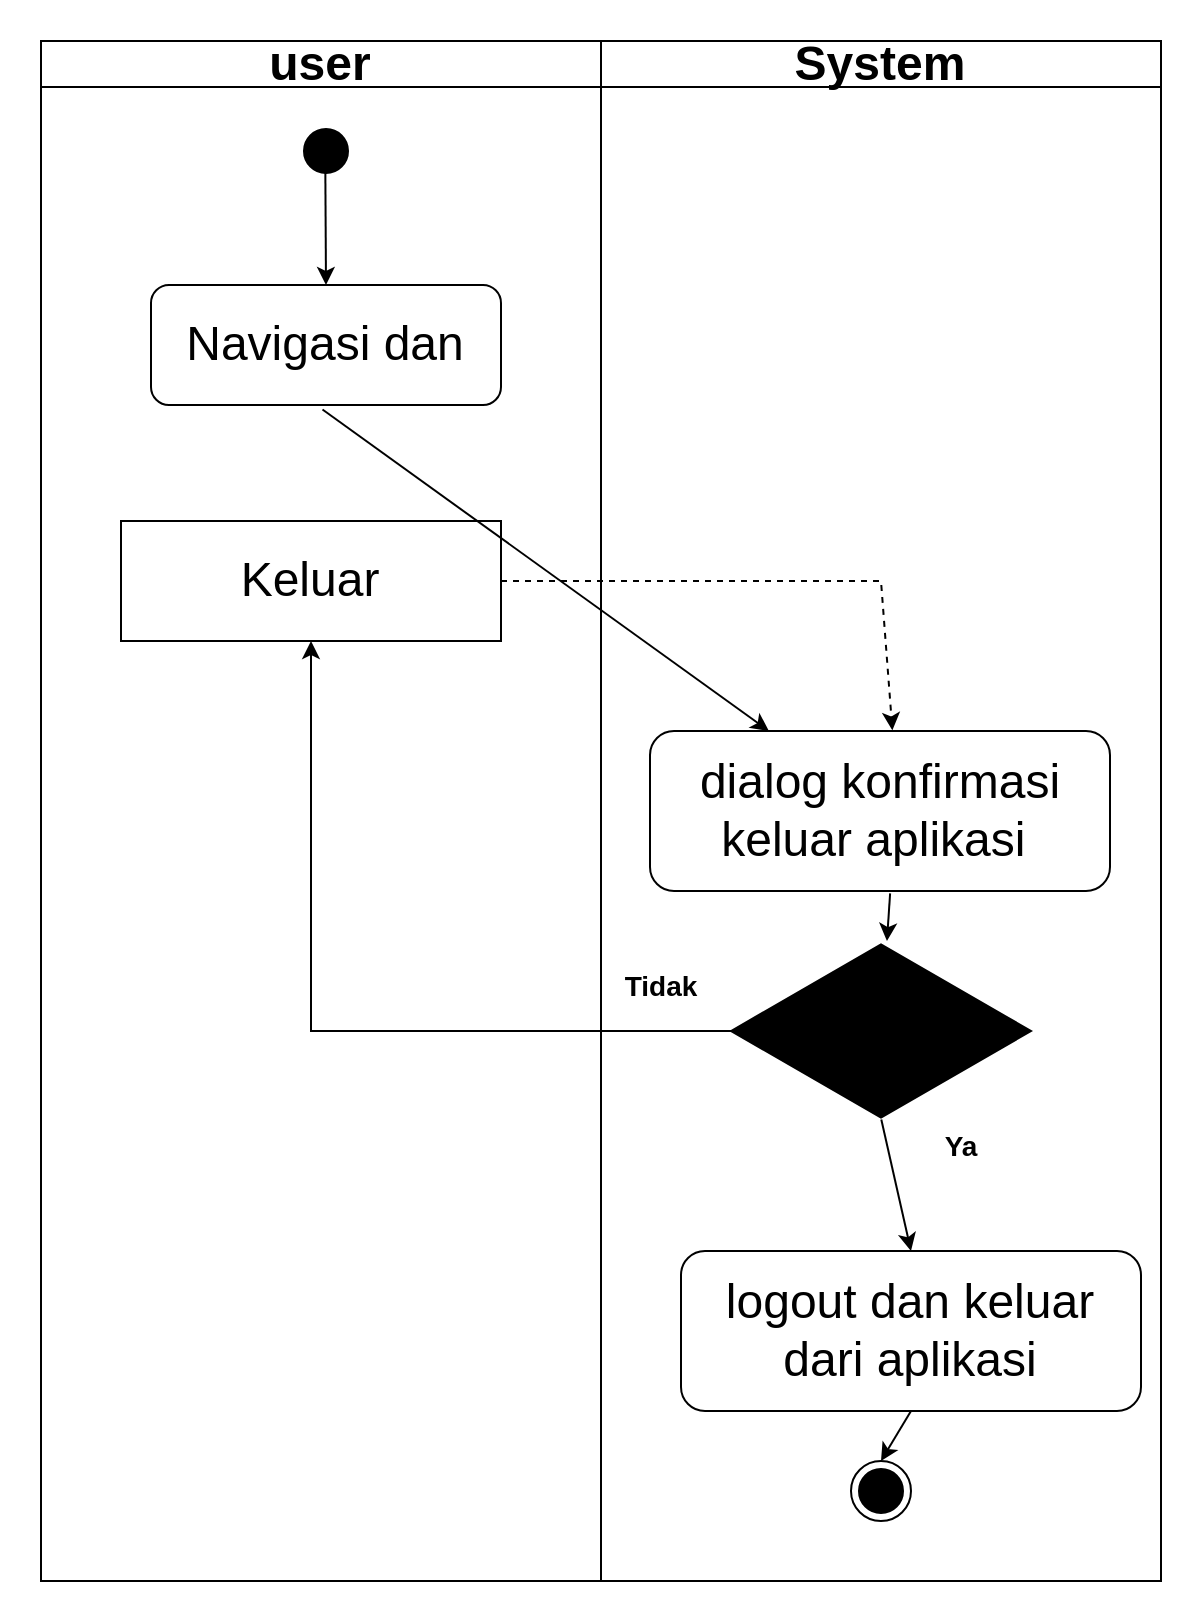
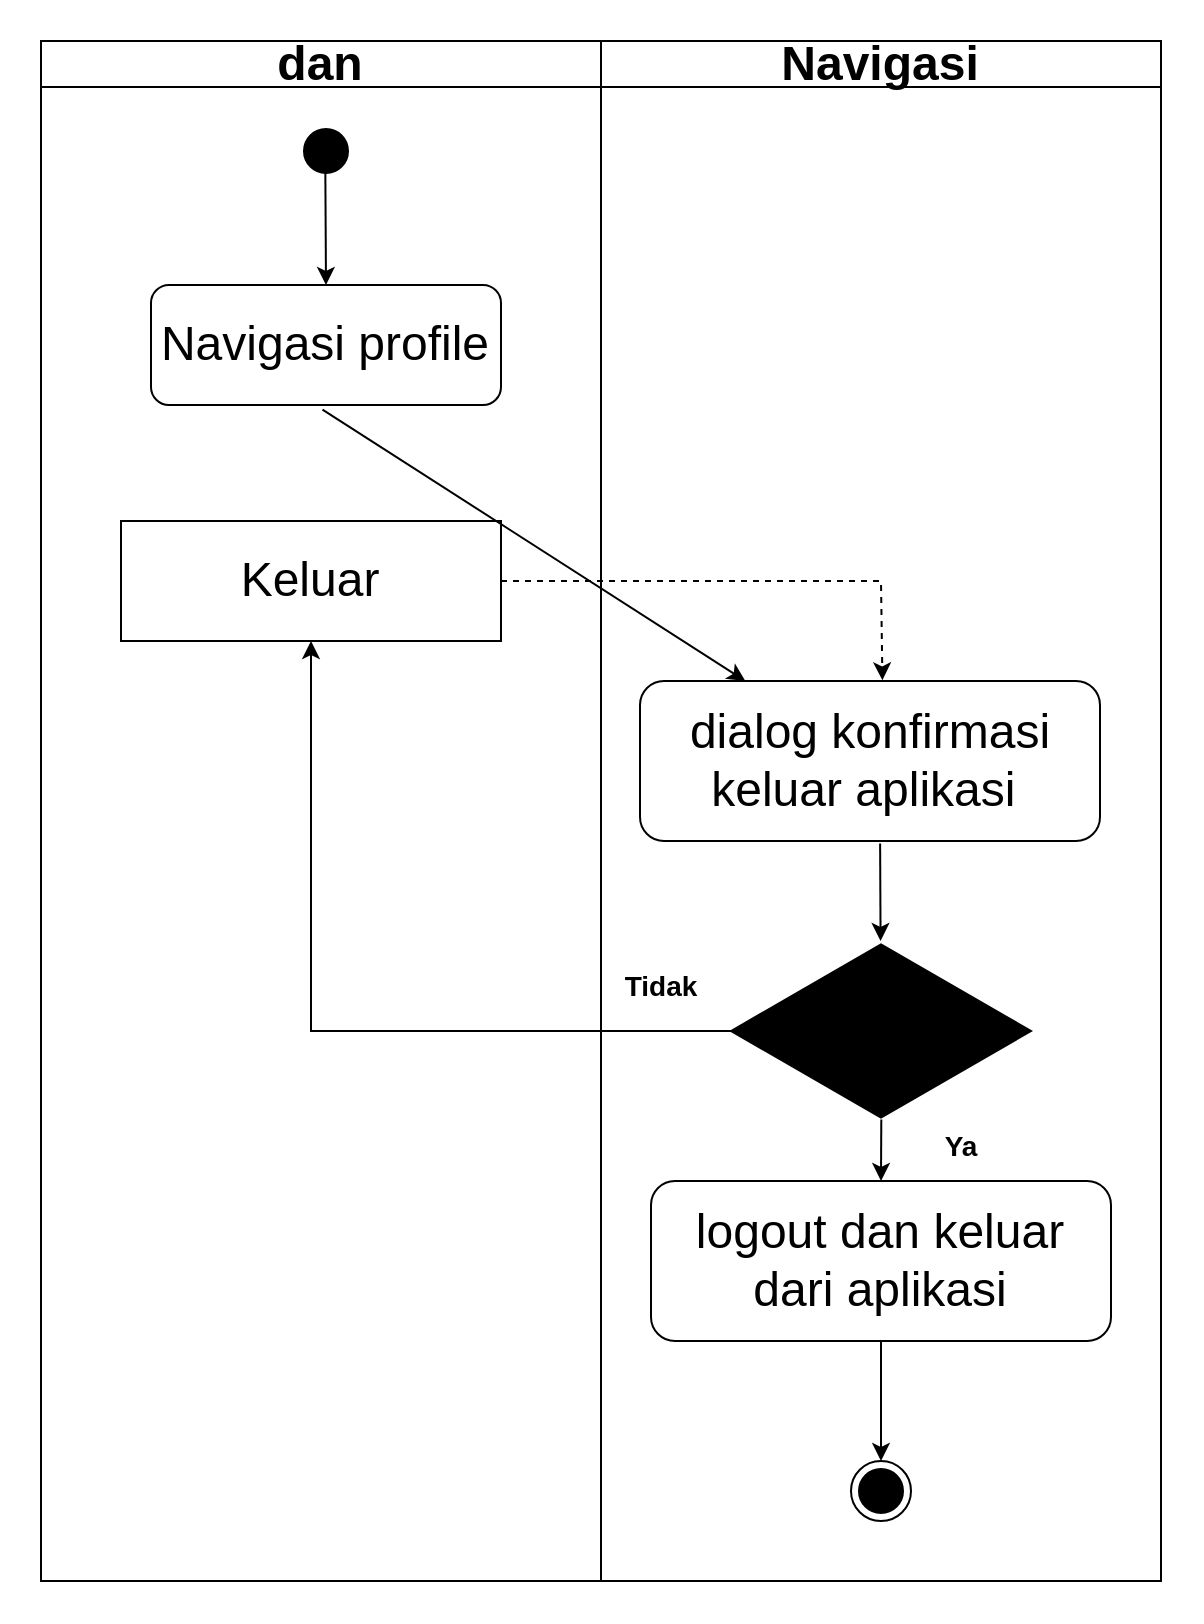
  <mxCell id="0" />
  <mxCell id="1" parent="0" />
- <mxCell id="2" value="user" style="swimlane;whiteSpace=wrap;fontSize=24;startSize=23;" parent="1" vertex="1"><mxGeometry x="20" y="20" width="280" height="770" as="geometry" /></mxCell>
+ <mxCell id="2" value="dan" style="swimlane;whiteSpace=wrap;fontSize=24;startSize=23;" parent="1" vertex="1"><mxGeometry x="20" y="20" width="280" height="770" as="geometry" /></mxCell>
  <mxCell id="3" value="" style="ellipse;shape=startState;fillColor=#000000;strokeColor=#000000;" parent="2" vertex="1"><mxGeometry x="127.5" y="40" width="30" height="30" as="geometry" /></mxCell>
- <mxCell id="4" value="&lt;font style=&quot;font-size: 24px&quot;&gt;Navigasi dan&lt;/font&gt;" style="rounded=1;whiteSpace=wrap;html=1;" parent="2" vertex="1"><mxGeometry x="55" y="122" width="175" height="60" as="geometry" /></mxCell>
+ <mxCell id="4" value="&lt;font style=&quot;font-size: 24px&quot;&gt;Navigasi profile&lt;/font&gt;" style="rounded=1;whiteSpace=wrap;html=1;" parent="2" vertex="1"><mxGeometry x="55" y="122" width="175" height="60" as="geometry" /></mxCell>
  <mxCell id="5" value="" style="endArrow=classic;html=1;rounded=0;exitX=0.489;exitY=0.845;exitDx=0;exitDy=0;entryX=0.5;entryY=0;entryDx=0;entryDy=0;exitPerimeter=0;" parent="2" source="3" target="4" edge="1"><mxGeometry width="50" height="50" relative="1" as="geometry"><mxPoint x="335.5" y="302" as="sourcePoint" /><mxPoint x="385.5" y="252" as="targetPoint" /></mxGeometry></mxCell>
  <mxCell id="6" value="&lt;font style=&quot;font-size: 24px&quot;&gt;Keluar&lt;/font&gt;" style="whiteSpace=wrap;html=1;rounded=0;" parent="2" vertex="1"><mxGeometry x="40" y="240" width="190" height="60" as="geometry" /></mxCell>
  <mxCell id="7" value="" style="endArrow=classic;html=1;rounded=0;fontSize=24;exitX=0.49;exitY=1.038;exitDx=0;exitDy=0;exitPerimeter=0;" parent="2" source="4" target="9" edge="1"><mxGeometry width="50" height="50" relative="1" as="geometry"><mxPoint x="130" y="240" as="sourcePoint" /><mxPoint x="180" y="190" as="targetPoint" /></mxGeometry></mxCell>
- <mxCell id="8" value="System" style="swimlane;whiteSpace=wrap;startSize=23;fontSize=24;" parent="1" vertex="1"><mxGeometry x="300" y="20" width="280" height="770" as="geometry" /></mxCell>
- <mxCell id="9" value="&lt;span style=&quot;font-size: 24px&quot;&gt;dialog konfirmasi keluar aplikasi&amp;nbsp;&lt;/span&gt;" style="rounded=1;whiteSpace=wrap;html=1;" parent="8" vertex="1"><mxGeometry x="24.5" y="345" width="230" height="80" as="geometry" /></mxCell>
+ <mxCell id="8" value="Navigasi" style="swimlane;whiteSpace=wrap;startSize=23;fontSize=24;" parent="1" vertex="1"><mxGeometry x="300" y="20" width="280" height="770" as="geometry" /></mxCell>
+ <mxCell id="9" value="&lt;span style=&quot;font-size: 24px&quot;&gt;dialog konfirmasi keluar aplikasi&amp;nbsp;&lt;/span&gt;" style="rounded=1;whiteSpace=wrap;html=1;" parent="8" vertex="1"><mxGeometry x="19.5" y="320" width="230" height="80" as="geometry" /></mxCell>
  <mxCell id="10" value="" style="ellipse;html=1;shape=endState;fillColor=#000000;strokeColor=#000000;fontSize=10;" parent="8" vertex="1"><mxGeometry x="125" y="710" width="30" height="30" as="geometry" /></mxCell>
  <mxCell id="11" value="" style="html=1;whiteSpace=wrap;aspect=fixed;shape=isoRectangle;fontSize=20;fillColor=#000000;" vertex="1" parent="8"><mxGeometry x="65" y="450" width="150" height="90" as="geometry" /></mxCell>
  <mxCell id="12" value="" style="endArrow=classic;html=1;rounded=0;fontSize=20;exitX=0.522;exitY=1.015;exitDx=0;exitDy=0;exitPerimeter=0;" edge="1" parent="8" source="9" target="11"><mxGeometry width="50" height="50" relative="1" as="geometry"><mxPoint x="190" y="460" as="sourcePoint" /><mxPoint x="240" y="410" as="targetPoint" /></mxGeometry></mxCell>
- <mxCell id="13" value="&lt;span style=&quot;font-size: 24px&quot;&gt;logout dan keluar dari aplikasi&lt;/span&gt;" style="rounded=1;whiteSpace=wrap;html=1;" vertex="1" parent="8"><mxGeometry x="40" y="605" width="230" height="80" as="geometry" /></mxCell>
+ <mxCell id="13" value="&lt;span style=&quot;font-size: 24px&quot;&gt;logout dan keluar dari aplikasi&lt;/span&gt;" style="rounded=1;whiteSpace=wrap;html=1;" vertex="1" parent="8"><mxGeometry x="25" y="570" width="230" height="80" as="geometry" /></mxCell>
  <mxCell id="14" value="" style="endArrow=classic;html=1;rounded=0;fontSize=20;exitX=0.501;exitY=0.992;exitDx=0;exitDy=0;exitPerimeter=0;entryX=0.5;entryY=0;entryDx=0;entryDy=0;" edge="1" parent="8" source="11" target="13"><mxGeometry width="50" height="50" relative="1" as="geometry"><mxPoint x="-200" y="640" as="sourcePoint" /><mxPoint x="140" y="610" as="targetPoint" /></mxGeometry></mxCell>
  <mxCell id="15" value="" style="endArrow=classic;html=1;rounded=0;fontSize=20;exitX=0.5;exitY=1;exitDx=0;exitDy=0;entryX=0.5;entryY=0;entryDx=0;entryDy=0;" edge="1" parent="8" source="13" target="10"><mxGeometry width="50" height="50" relative="1" as="geometry"><mxPoint x="180" y="740" as="sourcePoint" /><mxPoint x="230" y="690" as="targetPoint" /></mxGeometry></mxCell>
  <mxCell id="16" value="&lt;font style=&quot;font-size: 14px&quot;&gt;Tidak&lt;/font&gt;" style="text;strokeColor=none;fillColor=none;html=1;fontSize=24;fontStyle=1;verticalAlign=middle;align=center;" vertex="1" parent="8"><mxGeometry x="-20" y="450" width="100" height="40" as="geometry" /></mxCell>
  <mxCell id="17" value="&lt;font style=&quot;font-size: 14px&quot;&gt;Ya&lt;/font&gt;" style="text;strokeColor=none;fillColor=none;html=1;fontSize=24;fontStyle=1;verticalAlign=middle;align=center;" vertex="1" parent="8"><mxGeometry x="130" y="530" width="100" height="40" as="geometry" /></mxCell>
  <mxCell id="18" value="" style="endArrow=classic;html=1;rounded=0;fontSize=24;exitX=1;exitY=0.5;exitDx=0;exitDy=0;entryX=0.527;entryY=-0.004;entryDx=0;entryDy=0;entryPerimeter=0;dashed=1;" parent="1" source="6" target="9" edge="1"><mxGeometry width="50" height="50" relative="1" as="geometry"><mxPoint x="260" y="320" as="sourcePoint" /><mxPoint x="420" y="290" as="targetPoint" /><Array as="points"><mxPoint x="440" y="290" /></Array></mxGeometry></mxCell>
  <mxCell id="19" value="" style="edgeStyle=segmentEdgeStyle;endArrow=classic;html=1;rounded=0;fontSize=20;" edge="1" parent="1" source="11" target="6"><mxGeometry width="50" height="50" relative="1" as="geometry"><mxPoint x="130" y="570" as="sourcePoint" /><mxPoint x="180" y="490" as="targetPoint" /></mxGeometry></mxCell>
